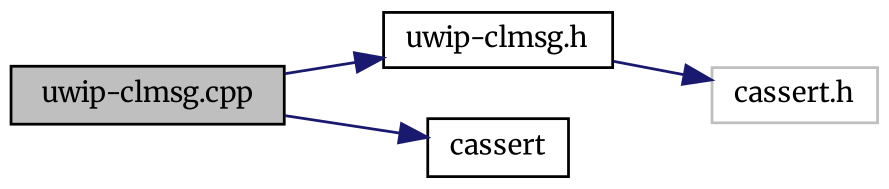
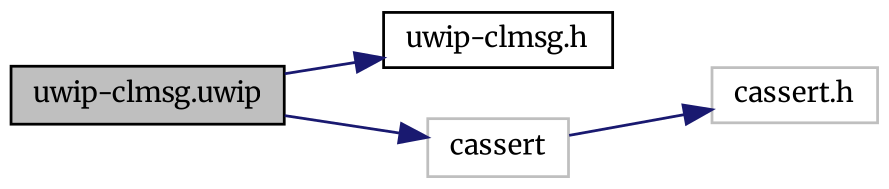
  digraph {
    fontname=Merriweather
    rankdir=LR
    node [color=black fillcolor=white fontname=Merriweather fontsize=10 shape=record style=filled]
    edge [color=midnightblue fontname=Merriweather fontsize=10 labelfontname=Helvetica labelfontsize=10 style=solid]
-   n1 [fillcolor=grey75 fontcolor=black height=0.2 label="uwip-clmsg.cpp" width=0.4]
+   n1 [fillcolor=grey75 fontcolor=black height=0.2 label="uwip-clmsg.uwip" width=0.4]
    n2 [height=0.2 label="uwip-clmsg.h" width=0.4]
-   n3 [height=0.2 label=cassert width=0.4]
+   n3 [color=grey75 height=0.2 label=cassert width=0.4]
    n4 [color=grey75 height=0.2 label="cassert.h" width=0.4]
    n1 -> n2
    n1 -> n3
-   n2 -> n4
+   n3 -> n4
  }
